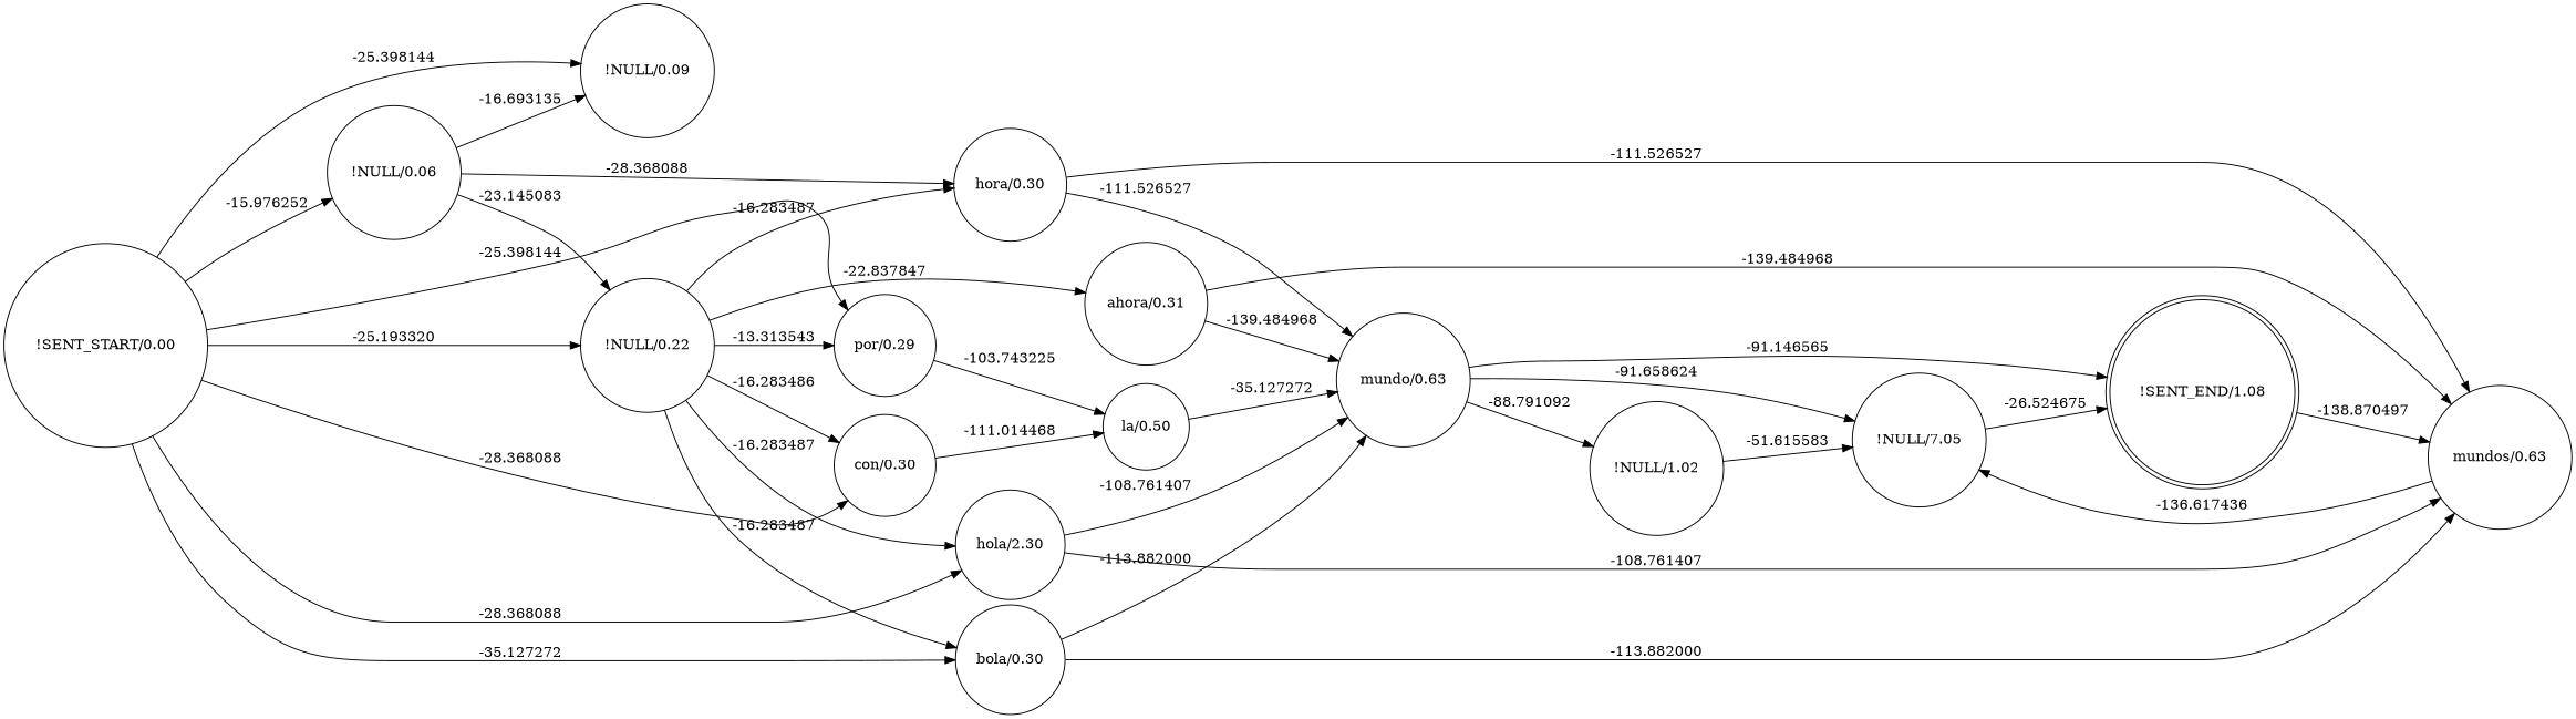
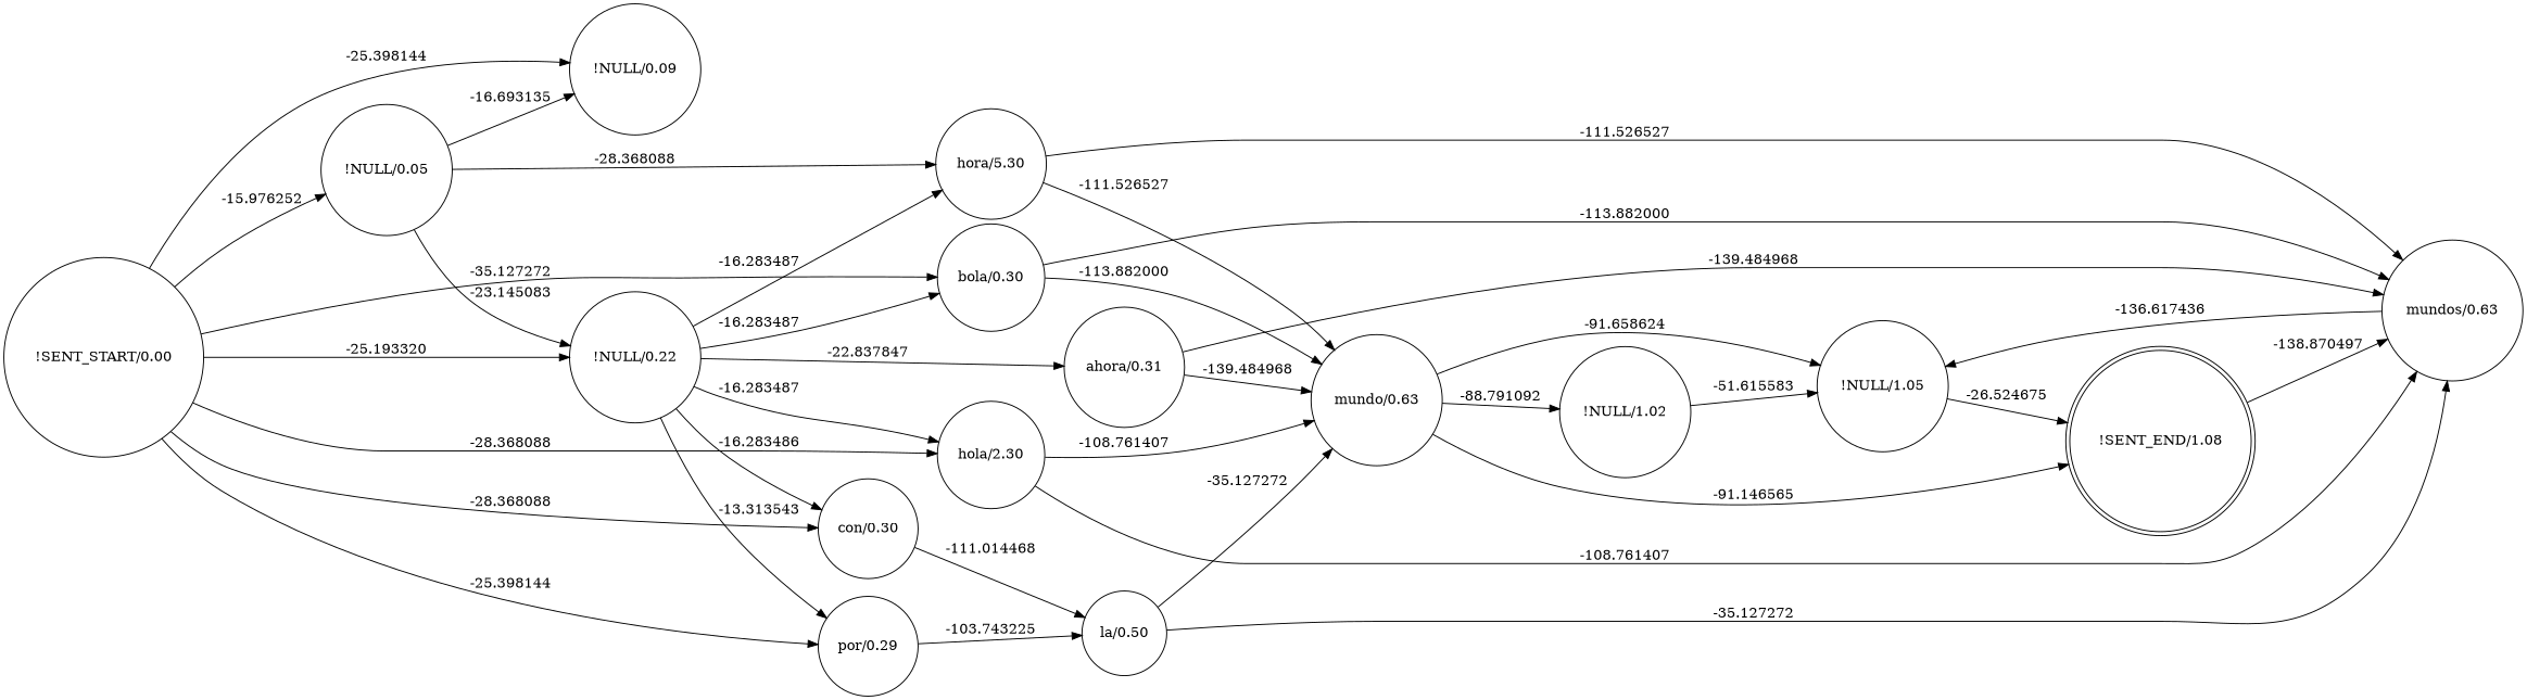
  digraph {
    rankdir=LR
    node [shape=circle]
    "!SENT_START/0.00"
-   "!NULL/0.05" [label="!NULL/0.06"]
+   "!NULL/0.05"
    "!NULL/0.09"
    "!NULL/0.22"
    "por/0.29"
    "con/0.30"
    n7 [label="hola/2.30"]
    "bola/0.30"
-   "hora/0.30"
+   "hora/0.30" [label="hora/5.30"]
    "ahora/0.31"
    "la/0.50"
    "mundo/0.63"
    "mundos/0.63"
    "!NULL/1.02"
-   "!NULL/1.05" [label="!NULL/7.05"]
+   "!NULL/1.05"
    "!SENT_END/1.08" [shape=doublecircle]
    "!SENT_START/0.00" -> "!NULL/0.05" [label=-15.976252]
    "!SENT_START/0.00" -> "!NULL/0.09" [label=-25.398144]
    "!SENT_START/0.00" -> "!NULL/0.22" [label=-25.193320]
    "!SENT_START/0.00" -> "por/0.29" [label=-25.398144]
    "!SENT_START/0.00" -> "con/0.30" [label=-28.368088]
    "!SENT_START/0.00" -> n7 [label=-28.368088]
    "!SENT_START/0.00" -> "bola/0.30" [label=-35.127272]
    "!NULL/0.05" -> "!NULL/0.09" [label=-16.693135]
    "!NULL/0.05" -> "!NULL/0.22" [label=-23.145083]
    "!NULL/0.05" -> "hora/0.30" [label=-28.368088]
    "!NULL/0.22" -> "por/0.29" [label=-13.313543]
    "!NULL/0.22" -> "con/0.30" [label=-16.283486]
    "!NULL/0.22" -> n7 [label=-16.283487]
    "!NULL/0.22" -> "bola/0.30" [label=-16.283487]
    "!NULL/0.22" -> "hora/0.30" [label=-16.283487]
    "!NULL/0.22" -> "ahora/0.31" [label=-22.837847]
    "por/0.29" -> "la/0.50" [label=-103.743225]
    "con/0.30" -> "la/0.50" [label=-111.014468]
    n7 -> "mundo/0.63" [label=-108.761407]
    n7 -> "mundos/0.63" [label=-108.761407]
    "bola/0.30" -> "mundo/0.63" [label=-113.882000]
    "bola/0.30" -> "mundos/0.63" [label=-113.882000]
    "hora/0.30" -> "mundo/0.63" [label=-111.526527]
    "hora/0.30" -> "mundos/0.63" [label=-111.526527]
    "ahora/0.31" -> "mundo/0.63" [label=-139.484968]
    "ahora/0.31" -> "mundos/0.63" [label=-139.484968]
    "la/0.50" -> "mundo/0.63" [label=-35.127272]
+   "la/0.50" -> "mundos/0.63" [label=-35.127272]
    "mundo/0.63" -> "!NULL/1.02" [label=-88.791092]
    "mundo/0.63" -> "!NULL/1.05" [label=-91.658624]
    "mundo/0.63" -> "!SENT_END/1.08" [label=-91.146565]
    "mundos/0.63" -> "!NULL/1.05" [label=-136.617436]
    "!NULL/1.02" -> "!NULL/1.05" [label=-51.615583]
    "!NULL/1.05" -> "!SENT_END/1.08" [label=-26.524675]
    "!SENT_END/1.08" -> "mundos/0.63" [label=-138.870497]
  }
